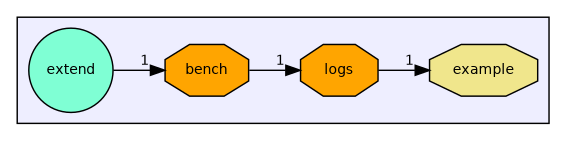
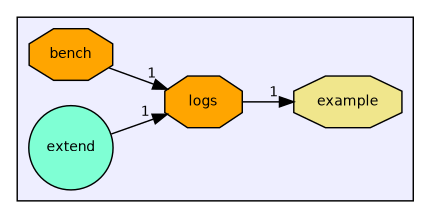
  digraph {
    compound=true
    rankdir=LR
    node [fillcolor=orange fontname=Helvetica fontsize=10 shape=octagon style=filled]
    edge [headlabel=1 labeldistance=1.5 labelfontname=Helvetica labelfontsize=10]
    n1 [label=bench]
    n2 [fillcolor=khaki label=example]
    n3 [fillcolor=aquamarine label=extend shape=circle]
    n4 [label=logs]
    subgraph cluster_1 {
      bgcolor="#eeeeff"
      pencolor=black
      n1
      n2
      n3
      n4
    }
    n1 -> n4
-   n3 -> n1
+   n3 -> n4
    n4 -> n2
  }
